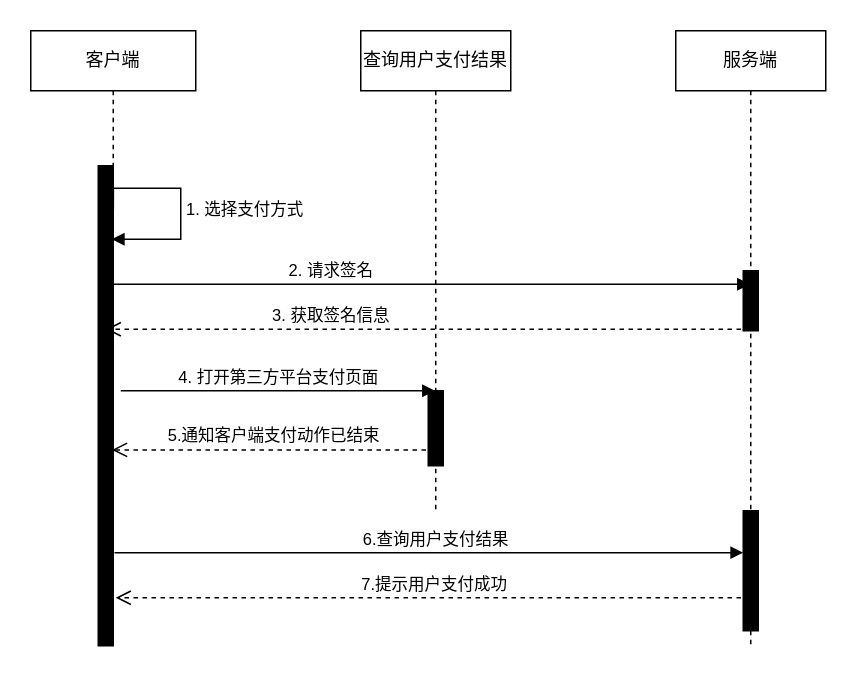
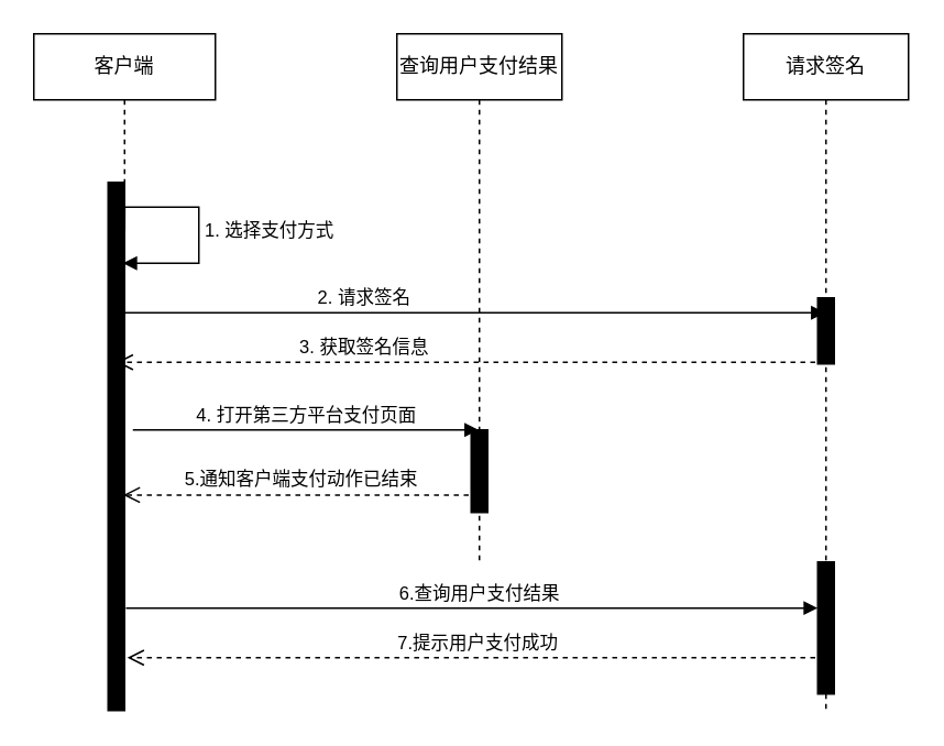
  <mxCell id="0" />
  <mxCell id="1" parent="0" />
  <mxCell id="2" value="查询用户支付结果" style="shape=umlLifeline;perimeter=lifelinePerimeter;whiteSpace=wrap;html=1;container=1;collapsible=0;recursiveResize=0;outlineConnect=0;" vertex="1" parent="1"><mxGeometry x="240" y="20" width="100" height="320" as="geometry" /></mxCell>
  <mxCell id="3" value="" style="html=1;points=[];perimeter=orthogonalPerimeter;fillColor=#000000;" vertex="1" parent="2"><mxGeometry x="45" y="240" width="10" height="50" as="geometry" /></mxCell>
- <mxCell id="4" value="服务端" style="shape=umlLifeline;perimeter=lifelinePerimeter;whiteSpace=wrap;html=1;container=1;collapsible=0;recursiveResize=0;outlineConnect=0;" vertex="1" parent="1"><mxGeometry x="450" y="20" width="100" height="410" as="geometry" /></mxCell>
+ <mxCell id="4" value="请求签名" style="shape=umlLifeline;perimeter=lifelinePerimeter;whiteSpace=wrap;html=1;container=1;collapsible=0;recursiveResize=0;outlineConnect=0;" vertex="1" parent="1"><mxGeometry x="450" y="20" width="100" height="410" as="geometry" /></mxCell>
  <mxCell id="5" value="" style="html=1;points=[];perimeter=orthogonalPerimeter;fillColor=#000000;" vertex="1" parent="4"><mxGeometry x="45" y="160" width="10" height="40" as="geometry" /></mxCell>
  <mxCell id="6" value="" style="html=1;points=[];perimeter=orthogonalPerimeter;fillColor=#000000;" vertex="1" parent="4"><mxGeometry x="45" y="320" width="10" height="80" as="geometry" /></mxCell>
  <mxCell id="7" value="" style="html=1;verticalAlign=bottom;endArrow=block;" edge="1" parent="4" source="6" target="4"><mxGeometry width="80" relative="1" as="geometry"><mxPoint x="-380" y="290" as="sourcePoint" /><mxPoint x="-300" y="290" as="targetPoint" /></mxGeometry></mxCell>
  <mxCell id="8" value="客户端" style="shape=umlLifeline;perimeter=lifelinePerimeter;whiteSpace=wrap;html=1;container=1;collapsible=0;recursiveResize=0;outlineConnect=0;" vertex="1" parent="1"><mxGeometry x="20" y="20" width="110" height="410" as="geometry" /></mxCell>
  <mxCell id="9" value="" style="html=1;points=[];perimeter=orthogonalPerimeter;fillColor=#000000;" vertex="1" parent="8"><mxGeometry x="45" y="90" width="10" height="320" as="geometry" /></mxCell>
  <mxCell id="10" value="1. 选择支付方式" style="edgeStyle=orthogonalEdgeStyle;html=1;align=left;spacingLeft=2;endArrow=block;rounded=0;exitX=1.006;exitY=0.092;exitDx=0;exitDy=0;exitPerimeter=0;" edge="1" parent="8"><mxGeometry x="0.055" relative="1" as="geometry"><mxPoint x="55.06" y="119.24" as="sourcePoint" /><Array as="points"><mxPoint x="55" y="105" /><mxPoint x="100" y="105" /><mxPoint x="100" y="139" /></Array><mxPoint x="54" y="139" as="targetPoint" /><mxPoint as="offset" /></mxGeometry></mxCell>
  <mxCell id="11" value="2. 请求签名" style="html=1;verticalAlign=bottom;endArrow=block;" edge="1" parent="8"><mxGeometry x="-0.301" width="80" relative="1" as="geometry"><mxPoint x="50" y="169" as="sourcePoint" /><mxPoint x="479.5" y="169" as="targetPoint" /><mxPoint as="offset" /></mxGeometry></mxCell>
  <mxCell id="12" value="3. 获取签名信息" style="html=1;verticalAlign=bottom;endArrow=open;dashed=1;endSize=8;" edge="1" parent="8"><mxGeometry x="0.301" relative="1" as="geometry"><mxPoint x="479.5" y="199" as="sourcePoint" /><mxPoint x="50" y="199" as="targetPoint" /><mxPoint x="-1" as="offset" /></mxGeometry></mxCell>
  <mxCell id="13" value="4. 打开第三方平台支付页面" style="html=1;verticalAlign=bottom;endArrow=block;" edge="1" parent="8" target="2"><mxGeometry width="80" relative="1" as="geometry"><mxPoint x="60" y="240" as="sourcePoint" /><mxPoint x="240" y="240" as="targetPoint" /></mxGeometry></mxCell>
  <mxCell id="14" value="5.通知客户端支付动作已结束" style="html=1;verticalAlign=bottom;endArrow=open;dashed=1;endSize=8;entryX=0.917;entryY=0.592;entryDx=0;entryDy=0;entryPerimeter=0;" edge="1" parent="1" source="2" target="9"><mxGeometry relative="1" as="geometry"><mxPoint x="290" y="230" as="sourcePoint" /><mxPoint x="210" y="230" as="targetPoint" /></mxGeometry></mxCell>
  <mxCell id="15" value="6.查询用户支付结果" style="html=1;verticalAlign=bottom;endArrow=block;exitX=1.083;exitY=0.806;exitDx=0;exitDy=0;exitPerimeter=0;" edge="1" parent="1" source="9" target="6"><mxGeometry x="0.02" width="80" relative="1" as="geometry"><mxPoint x="77" y="390" as="sourcePoint" /><mxPoint x="499.5" y="390" as="targetPoint" /><mxPoint as="offset" /></mxGeometry></mxCell>
  <mxCell id="16" value="7.提示用户支付成功" style="html=1;verticalAlign=bottom;endArrow=open;dashed=1;endSize=8;entryX=0.515;entryY=0.922;entryDx=0;entryDy=0;entryPerimeter=0;" edge="1" parent="1" source="4" target="8"><mxGeometry relative="1" as="geometry"><mxPoint x="370" y="330" as="sourcePoint" /><mxPoint x="290" y="330" as="targetPoint" /></mxGeometry></mxCell>
